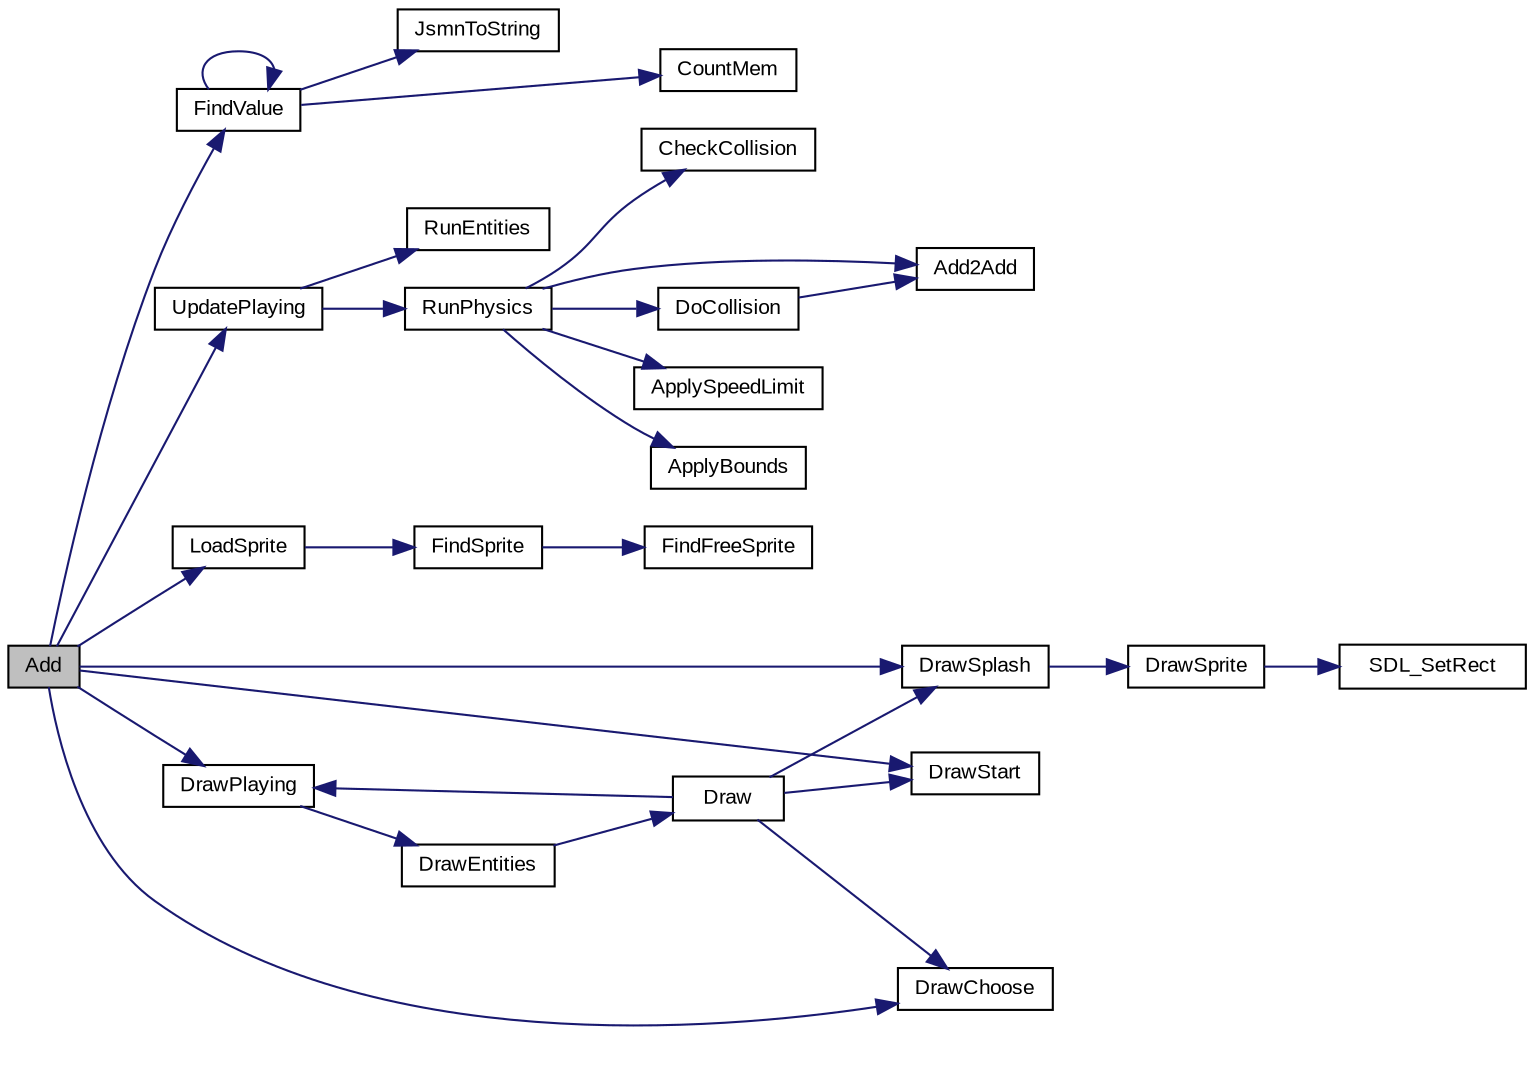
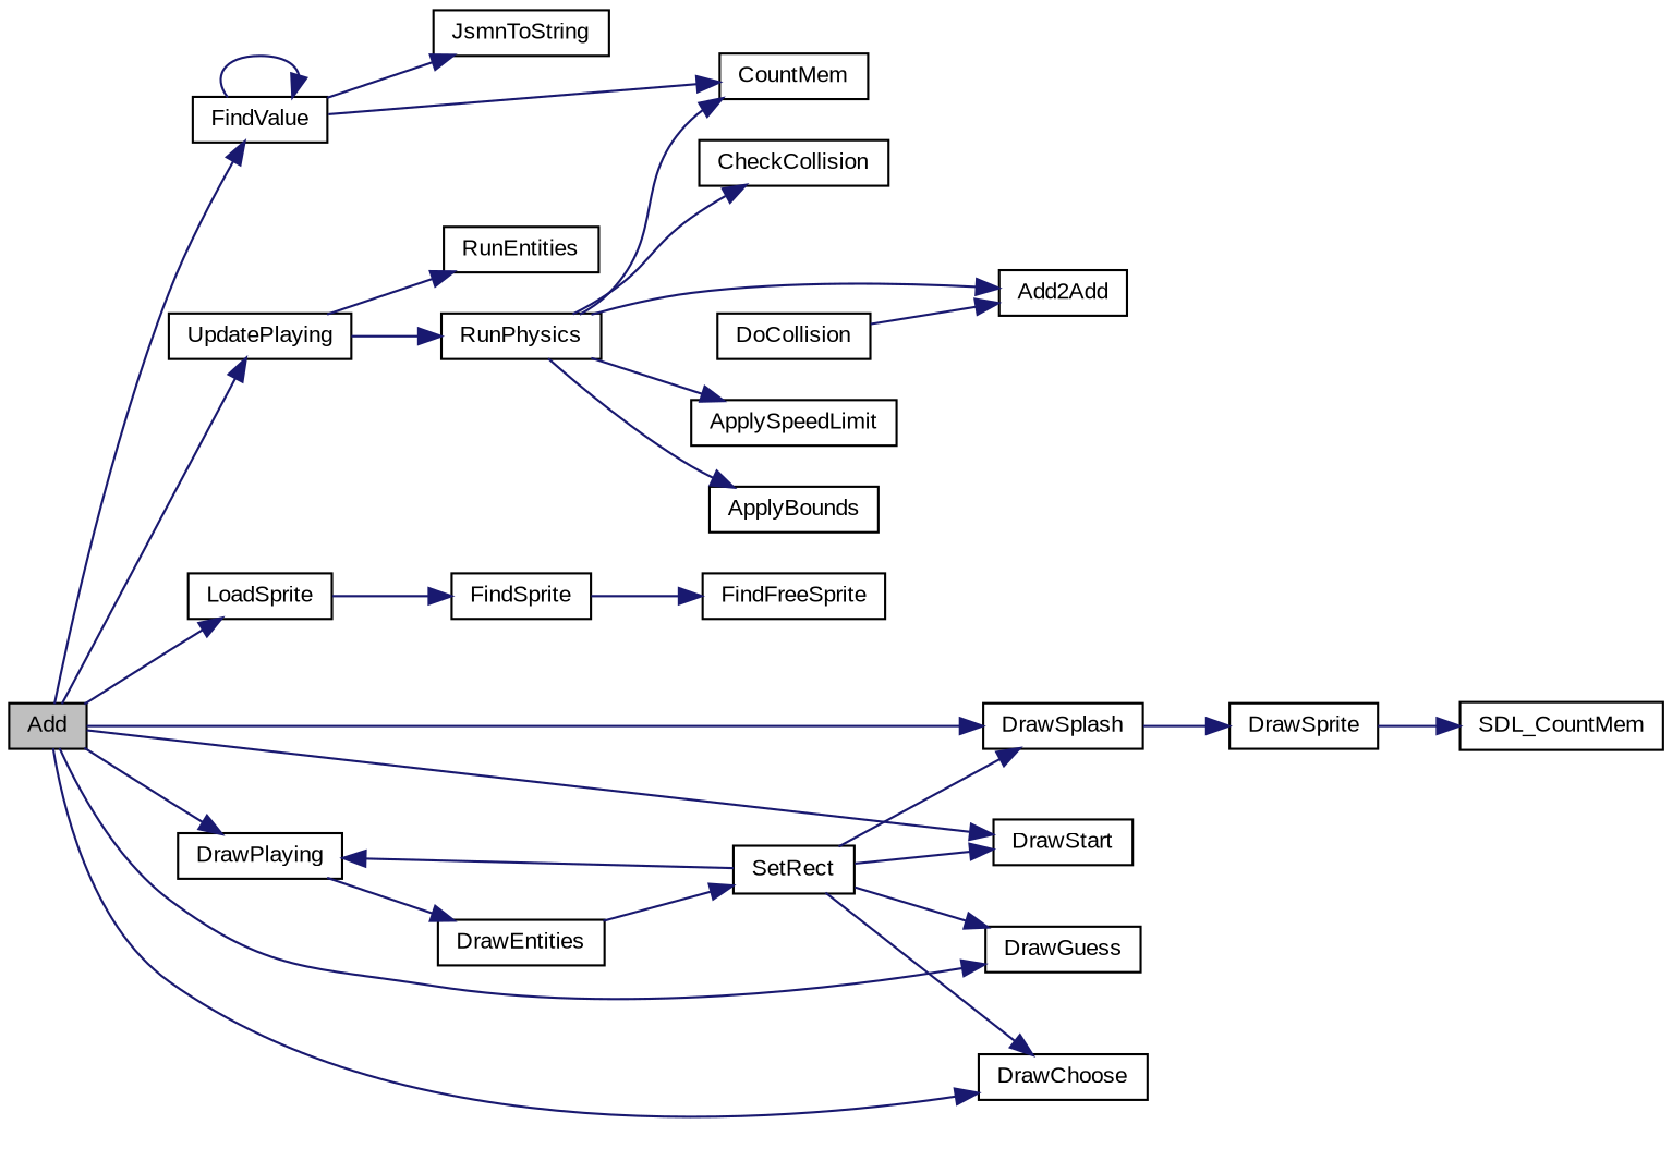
  digraph {
    fontname="Liberation Sans"
    rankdir=LR
    node [color=black fillcolor=white fontname="Liberation Sans" fontsize=10 shape=record style=filled]
    edge [color=midnightblue fontname="Liberation Sans" fontsize=10 labelfontname=Helvetica labelfontsize=10 style=solid]
    n1 [fillcolor=grey75 fontcolor=black height=0.2 label=Add width=0.4]
    n2 [height=0.2 label=FindValue width=0.4]
    n3 [height=0.2 label=LoadSprite width=0.4]
    n4 [height=0.2 label=UpdatePlaying width=0.4]
    n5 [height=0.2 label=DrawSplash width=0.4]
    n6 [height=0.2 label=DrawStart width=0.4]
+   n7 [height=0.2 label=DrawGuess width=0.4]
    n8 [height=0.2 label=DrawChoose width=0.4]
    n9 [height=0.2 label=DrawPlaying width=0.4]
    n10 [height=0.2 label=CountMem width=0.4]
    n11 [height=0.2 label=JsmnToString width=0.4]
    n12 [height=0.2 label=FindSprite width=0.4]
    n13 [height=0.2 label=RunEntities width=0.4]
    n14 [height=0.2 label=RunPhysics width=0.4]
    n15 [height=0.2 label=DrawSprite width=0.4]
    n16 [height=0.2 label=DrawEntities width=0.4]
    n17 [height=0.2 label=FindFreeSprite width=0.4]
    n18 [height=0.2 label=Add2Add width=0.4]
    n19 [height=0.2 label=ApplySpeedLimit width=0.4]
    n20 [height=0.2 label=ApplyBounds width=0.4]
    n21 [height=0.2 label=CheckCollision width=0.4]
    n22 [height=0.2 label=DoCollision width=0.4]
-   n23 [height=0.2 label=SDL_SetRect width=0.4]
-   n24 [height=0.2 label=Draw width=0.4]
+   n23 [height=0.2 label=SDL_CountMem width=0.4]
+   n24 [height=0.2 label=SetRect width=0.4]
    n1 -> n2
    n1 -> n3
    n1 -> n4
    n1 -> n5
    n1 -> n6
+   n1 -> n7
    n1 -> n8
    n1 -> n9
    n2 -> n2
    n2 -> n10
    n2 -> n11
    n3 -> n12
    n4 -> n13
    n4 -> n14
    n5 -> n15
    n9 -> n16
    n12 -> n17
    n14 -> n18
    n14 -> n19
    n14 -> n20
    n14 -> n21
-   n14 -> n22
+   n14 -> n10
    n15 -> n23
    n16 -> n24
    n22 -> n18
    n24 -> n5
    n24 -> n6
+   n24 -> n7
    n24 -> n8
    n24 -> n9
  }
